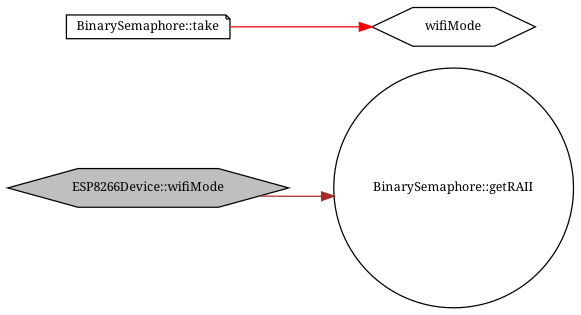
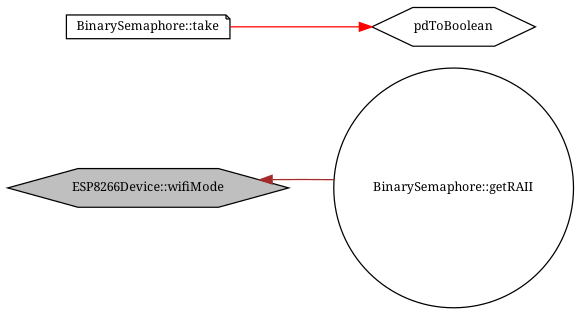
  digraph {
    fontname="Noto Serif"
    rankdir=LR
    node [color=black fillcolor=white fontname="Noto Serif" fontsize=10 shape=hexagon style=filled]
    edge [fontname="Noto Serif" fontsize=10 labelfontname=Helvetica labelfontsize=10 style=solid]
    n1 [fillcolor=grey75 fontcolor=black height=0.2 label="ESP8266Device::wifiMode" width=0.4]
    n2 [height=0.2 label="BinarySemaphore::getRAII" shape=circle width=0.4]
    n3 [height=0.2 label="BinarySemaphore::take" shape=note width=0.4]
-   n4 [height=0.2 label=wifiMode width=0.4]
-   n1 -> n2 [color=brown]
+   n4 [height=0.2 label=pdToBoolean width=0.4]
+   n2 -> n1 [color=brown]
    n3 -> n4 [color=red]
  }
